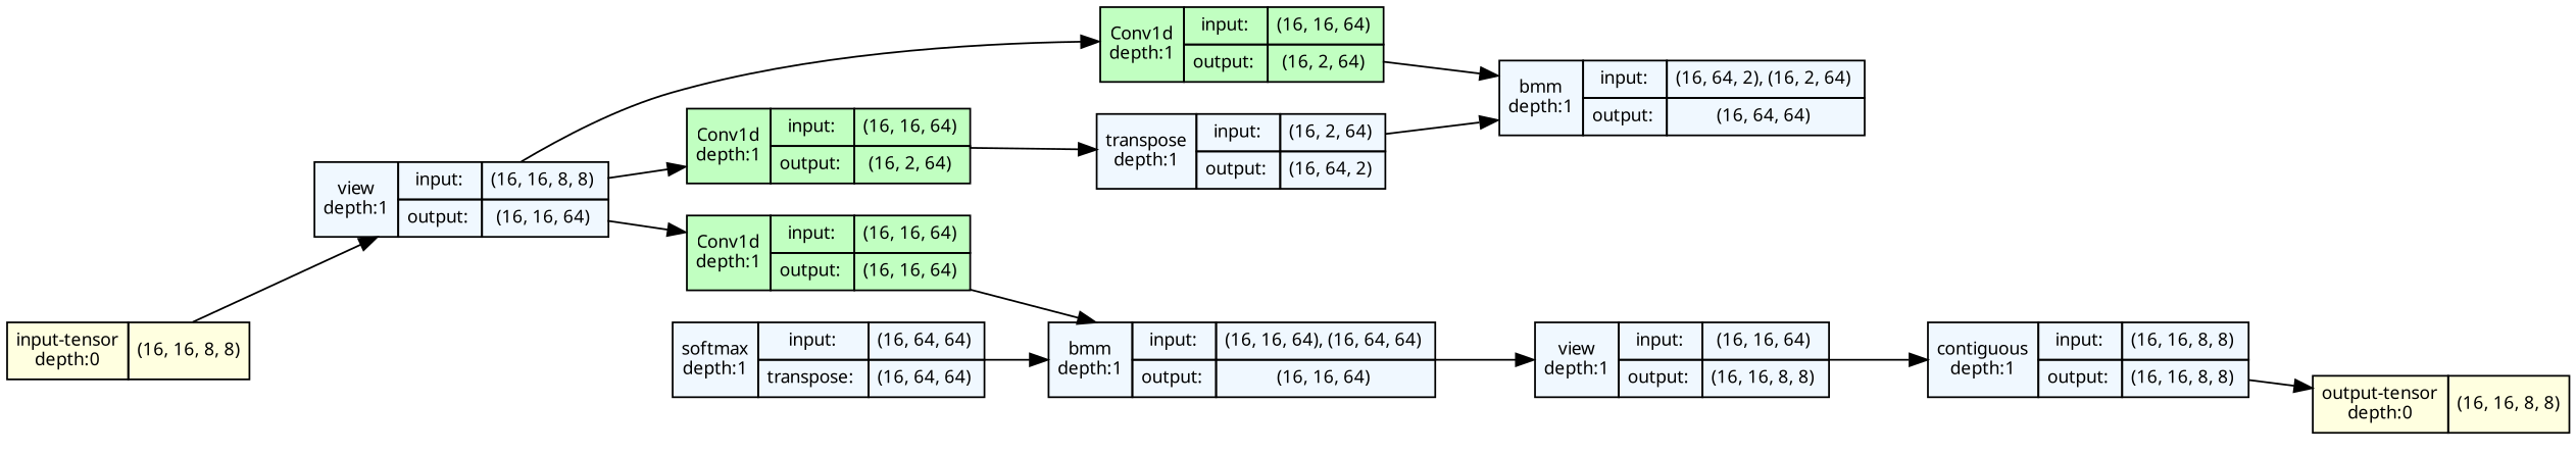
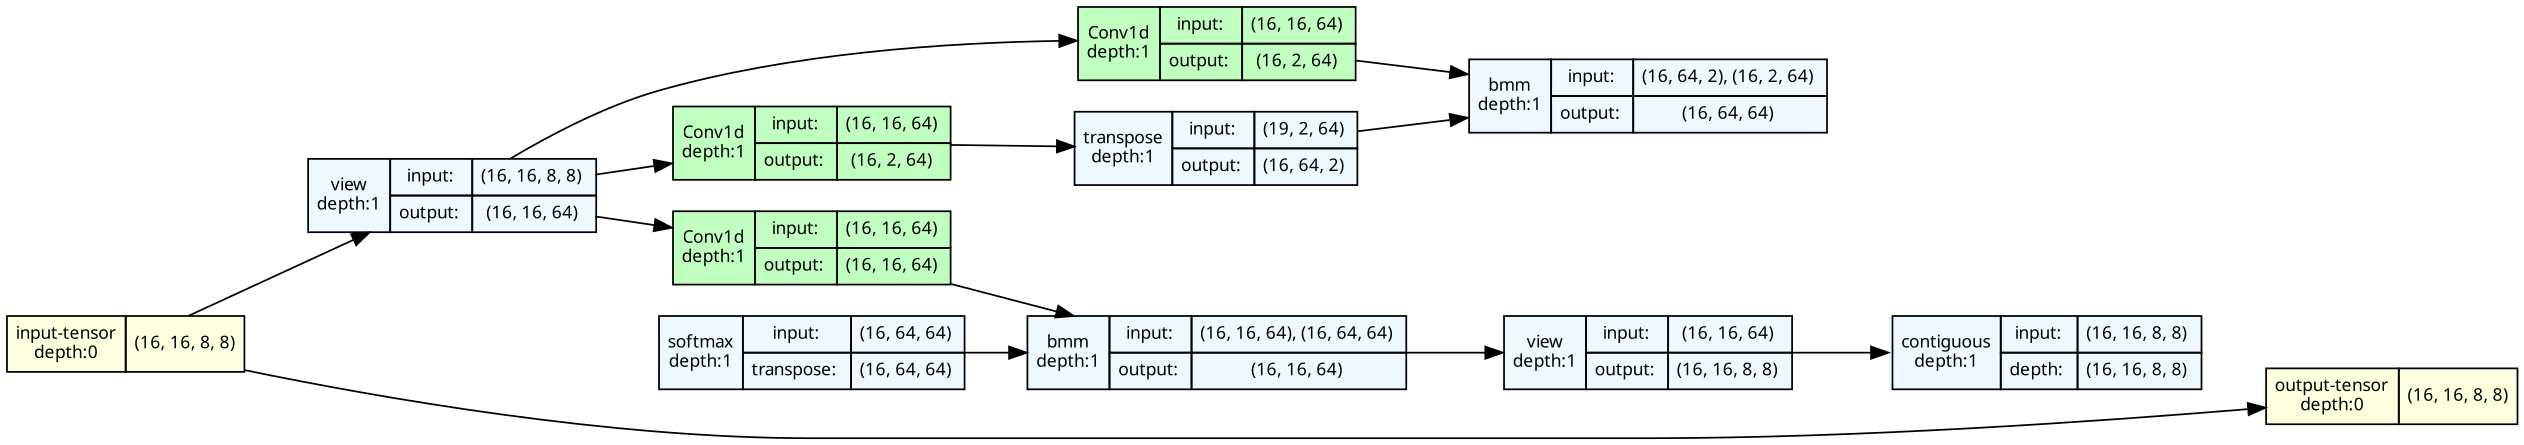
  strict digraph {
    ordering=in
    rankdir=LR
    node [align=left fillcolor=aliceblue fontname="Linux libertine" fontsize=10 margin=0 ranksep=0.1 shape=plaintext style=filled]
    edge [fontsize=10]
    n1 [fillcolor=lightyellow height=0.2 label=<                     <TABLE BORDER="0" CELLBORDER="1"                     CELLSPACING="0" CELLPADDING="4">                         <TR><TD>input-tensor<BR/>depth:0</TD><TD>(16, 16, 8, 8)</TD></TR>                     </TABLE>>]
    n2 [height=0.2 label=<                     <TABLE BORDER="0" CELLBORDER="1"                     CELLSPACING="0" CELLPADDING="4">                     <TR>                         <TD ROWSPAN="2">view<BR/>depth:1</TD>                         <TD COLSPAN="2">input:</TD>                         <TD COLSPAN="2">(16, 16, 8, 8) </TD>                     </TR>                     <TR>                         <TD COLSPAN="2">output: </TD>                         <TD COLSPAN="2">(16, 16, 64) </TD>                     </TR>                     </TABLE>>]
    n3 [fillcolor=darkseagreen1 height=0.2 label=<                     <TABLE BORDER="0" CELLBORDER="1"                     CELLSPACING="0" CELLPADDING="4">                     <TR>                         <TD ROWSPAN="2">Conv1d<BR/>depth:1</TD>                         <TD COLSPAN="2">input:</TD>                         <TD COLSPAN="2">(16, 16, 64) </TD>                     </TR>                     <TR>                         <TD COLSPAN="2">output: </TD>                         <TD COLSPAN="2">(16, 2, 64) </TD>                     </TR>                     </TABLE>>]
    n4 [fillcolor=darkseagreen1 height=0.2 label=<                     <TABLE BORDER="0" CELLBORDER="1"                     CELLSPACING="0" CELLPADDING="4">                     <TR>                         <TD ROWSPAN="2">Conv1d<BR/>depth:1</TD>                         <TD COLSPAN="2">input:</TD>                         <TD COLSPAN="2">(16, 16, 64) </TD>                     </TR>                     <TR>                         <TD COLSPAN="2">output: </TD>                         <TD COLSPAN="2">(16, 2, 64) </TD>                     </TR>                     </TABLE>>]
    n5 [fillcolor=darkseagreen1 height=0.2 label=<                     <TABLE BORDER="0" CELLBORDER="1"                     CELLSPACING="0" CELLPADDING="4">                     <TR>                         <TD ROWSPAN="2">Conv1d<BR/>depth:1</TD>                         <TD COLSPAN="2">input:</TD>                         <TD COLSPAN="2">(16, 16, 64) </TD>                     </TR>                     <TR>                         <TD COLSPAN="2">output: </TD>                         <TD COLSPAN="2">(16, 16, 64) </TD>                     </TR>                     </TABLE>>]
-   n6 [height=0.2 label=<                     <TABLE BORDER="0" CELLBORDER="1"                     CELLSPACING="0" CELLPADDING="4">                     <TR>                         <TD ROWSPAN="2">transpose<BR/>depth:1</TD>                         <TD COLSPAN="2">input:</TD>                         <TD COLSPAN="2">(16, 2, 64) </TD>                     </TR>                     <TR>                         <TD COLSPAN="2">output: </TD>                         <TD COLSPAN="2">(16, 64, 2) </TD>                     </TR>                     </TABLE>>]
+   n6 [height=0.2 label=<                     <TABLE BORDER="0" CELLBORDER="1"                     CELLSPACING="0" CELLPADDING="4">                     <TR>                         <TD ROWSPAN="2">transpose<BR/>depth:1</TD>                         <TD COLSPAN="2">input:</TD>                         <TD COLSPAN="2">(19, 2, 64) </TD>                     </TR>                     <TR>                         <TD COLSPAN="2">output: </TD>                         <TD COLSPAN="2">(16, 64, 2) </TD>                     </TR>                     </TABLE>>]
    n7 [height=0.2 label=<                     <TABLE BORDER="0" CELLBORDER="1"                     CELLSPACING="0" CELLPADDING="4">                     <TR>                         <TD ROWSPAN="2">bmm<BR/>depth:1</TD>                         <TD COLSPAN="2">input:</TD>                         <TD COLSPAN="2">(16, 64, 2), (16, 2, 64) </TD>                     </TR>                     <TR>                         <TD COLSPAN="2">output: </TD>                         <TD COLSPAN="2">(16, 64, 64) </TD>                     </TR>                     </TABLE>>]
    n8 [height=0.2 label=<                     <TABLE BORDER="0" CELLBORDER="1"                     CELLSPACING="0" CELLPADDING="4">                     <TR>                         <TD ROWSPAN="2">bmm<BR/>depth:1</TD>                         <TD COLSPAN="2">input:</TD>                         <TD COLSPAN="2">(16, 16, 64), (16, 64, 64) </TD>                     </TR>                     <TR>                         <TD COLSPAN="2">output: </TD>                         <TD COLSPAN="2">(16, 16, 64) </TD>                     </TR>                     </TABLE>>]
    n9 [height=0.2 label=<                     <TABLE BORDER="0" CELLBORDER="1"                     CELLSPACING="0" CELLPADDING="4">                     <TR>                         <TD ROWSPAN="2">view<BR/>depth:1</TD>                         <TD COLSPAN="2">input:</TD>                         <TD COLSPAN="2">(16, 16, 64) </TD>                     </TR>                     <TR>                         <TD COLSPAN="2">output: </TD>                         <TD COLSPAN="2">(16, 16, 8, 8) </TD>                     </TR>                     </TABLE>>]
    n10 [height=0.2 label=<                     <TABLE BORDER="0" CELLBORDER="1"                     CELLSPACING="0" CELLPADDING="4">                     <TR>                         <TD ROWSPAN="2">softmax<BR/>depth:1</TD>                         <TD COLSPAN="2">input:</TD>                         <TD COLSPAN="2">(16, 64, 64) </TD>                     </TR>                     <TR>                         <TD COLSPAN="2">transpose: </TD>                         <TD COLSPAN="2">(16, 64, 64) </TD>                     </TR>                     </TABLE>>]
-   n11 [height=0.2 label=<                     <TABLE BORDER="0" CELLBORDER="1"                     CELLSPACING="0" CELLPADDING="4">                     <TR>                         <TD ROWSPAN="2">contiguous<BR/>depth:1</TD>                         <TD COLSPAN="2">input:</TD>                         <TD COLSPAN="2">(16, 16, 8, 8) </TD>                     </TR>                     <TR>                         <TD COLSPAN="2">output: </TD>                         <TD COLSPAN="2">(16, 16, 8, 8) </TD>                     </TR>                     </TABLE>>]
+   n11 [height=0.2 label=<                     <TABLE BORDER="0" CELLBORDER="1"                     CELLSPACING="0" CELLPADDING="4">                     <TR>                         <TD ROWSPAN="2">contiguous<BR/>depth:1</TD>                         <TD COLSPAN="2">input:</TD>                         <TD COLSPAN="2">(16, 16, 8, 8) </TD>                     </TR>                     <TR>                         <TD COLSPAN="2">depth: </TD>                         <TD COLSPAN="2">(16, 16, 8, 8) </TD>                     </TR>                     </TABLE>>]
    n12 [fillcolor=lightyellow height=0.2 label=<                     <TABLE BORDER="0" CELLBORDER="1"                     CELLSPACING="0" CELLPADDING="4">                         <TR><TD>output-tensor<BR/>depth:0</TD><TD>(16, 16, 8, 8)</TD></TR>                     </TABLE>>]
    n1 -> n2
    n2 -> n3
    n2 -> n4
    n2 -> n5
    n3 -> n6
    n4 -> n7
    n5 -> n8
    n6 -> n7
    n8 -> n9
    n9 -> n11
    n10 -> n8
-   n11 -> n12
+   n1 -> n12
  }
